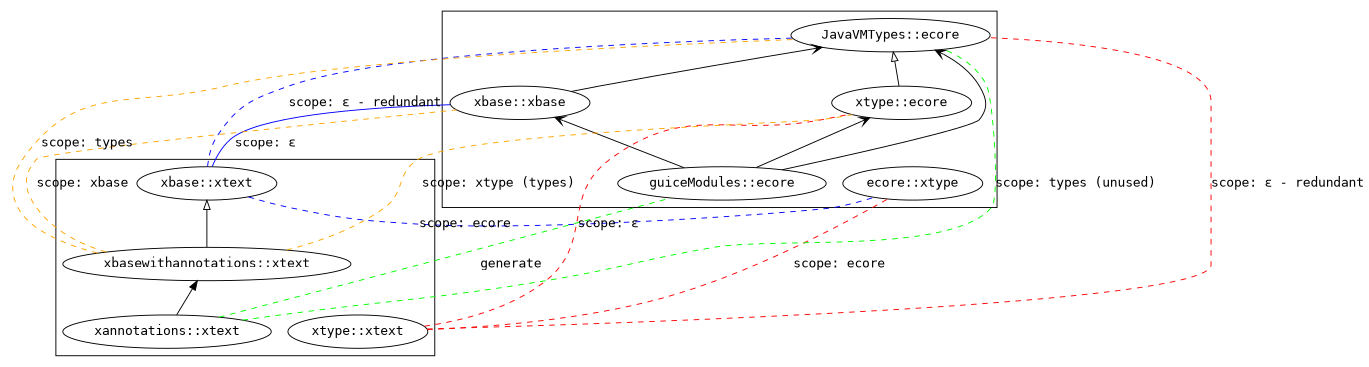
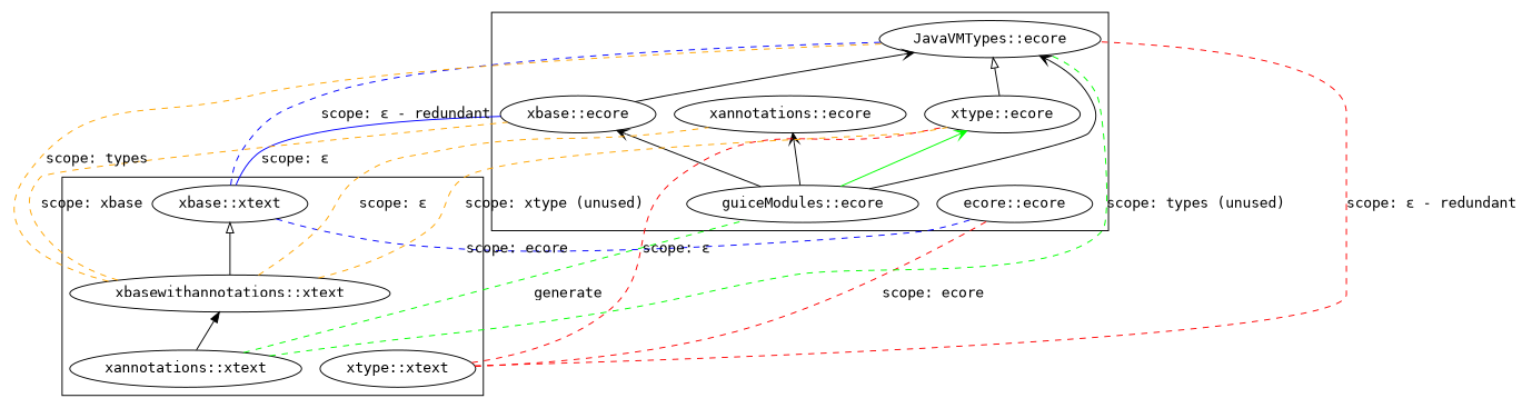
  digraph {
    fontname="DejaVu Sans Mono"
    rankdir=BT
    node [fontname="DejaVu Sans Mono"]
    edge [arrowhead=void fontname="DejaVu Sans Mono" arrowtail=diamond style=dashed]
-   n1 [label="xbase::xbase"]
+   n1 [label="xbase::ecore"]
    n2 [label="JavaVMTypes::ecore"]
+   n3 [label="xannotations::ecore"]
    n4 [label="xtype::ecore"]
-   n5 [label="ecore::xtype"]
+   n5 [label="ecore::ecore"]
    n6 [label="guiceModules::ecore"]
    n7 [label="xbase::xtext"]
    n8 [label="xtype::xtext"]
    n9 [label="xbasewithannotations::xtext"]
    n10 [label="xannotations::xtext"]
    subgraph cluster_1 {
      n1
      n2
+     n3
      n4
      n5
      n6
    }
    subgraph cluster_2 {
      n7
      n8
      n9
      n10
    }
    n1 -> n2 [arrowhead=vee arrowtail="" style=""]
    n4 -> n2 [arrowhead=empty arrowtail="" style=""]
    n6 -> n1 [arrowhead=vee arrowtail="" style=""]
    n6 -> n2 [arrowhead=vee arrowtail="" style=""]
-   n6 -> n4 [arrowhead=vee arrowtail="" style=""]
+   n6 -> n3 [arrowhead=vee arrowtail="" style=""]
+   n6 -> n4 [arrowhead=vee color=green arrowtail="" style=""]
    n7 -> n1 [color=blue label="scope: ε" style=solid]
    n7 -> n2 [color=blue label="scope: ε - redundant"]
    n7 -> n5 [color=blue label="scope: ecore"]
    n8 -> n2 [color=red label="scope: ε - redundant"]
    n8 -> n4 [color=red label="scope: ε"]
    n8 -> n5 [color=red label="scope: ecore"]
    n9 -> n1 [color=orange label="scope: xbase"]
    n9 -> n2 [color=orange label="scope: types"]
-   n9 -> n4 [color=orange label="scope: xtype (types)"]
+   n9 -> n3 [color=orange label="scope: ε"]
+   n9 -> n4 [color=orange label="scope: xtype (unused)"]
    n9 -> n7 [arrowhead=empty arrowtail="" style=""]
    n10 -> n2 [color=green label="scope: types (unused)"]
    n10 -> n6 [color=green label=generate]
    n10 -> n9 [arrowhead="" arrowtail="" style=""]
  }
